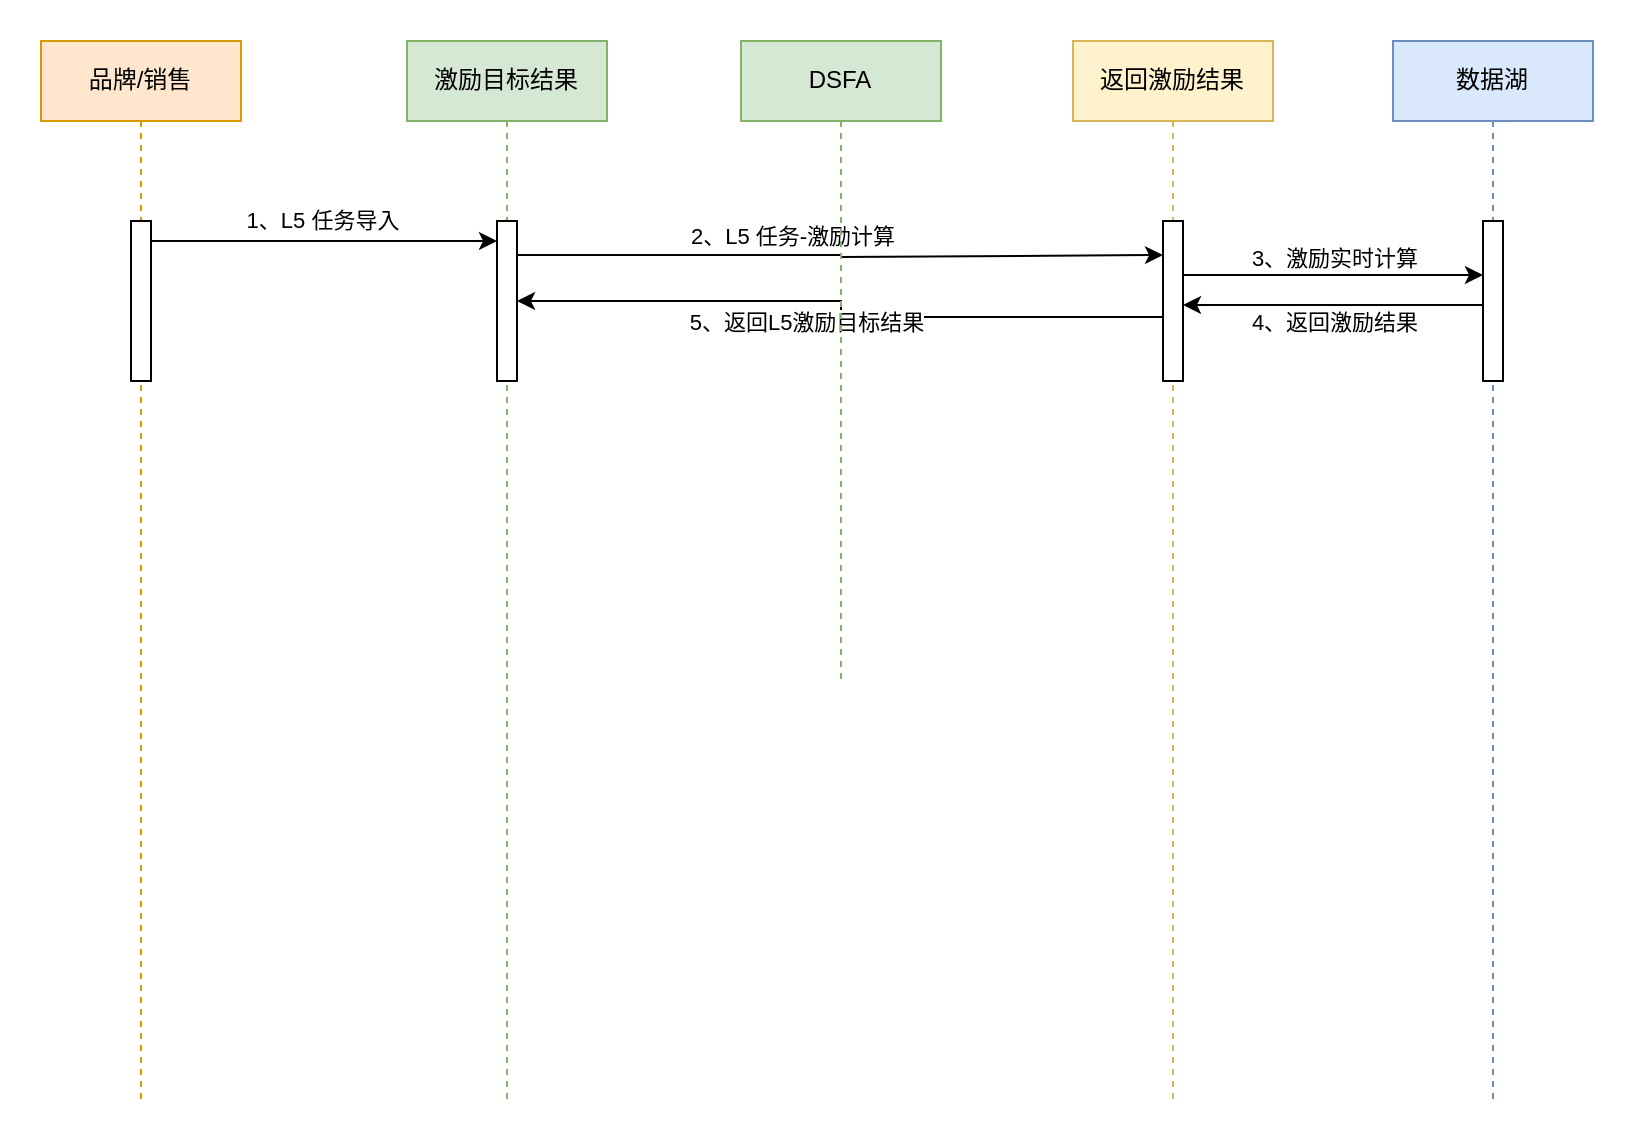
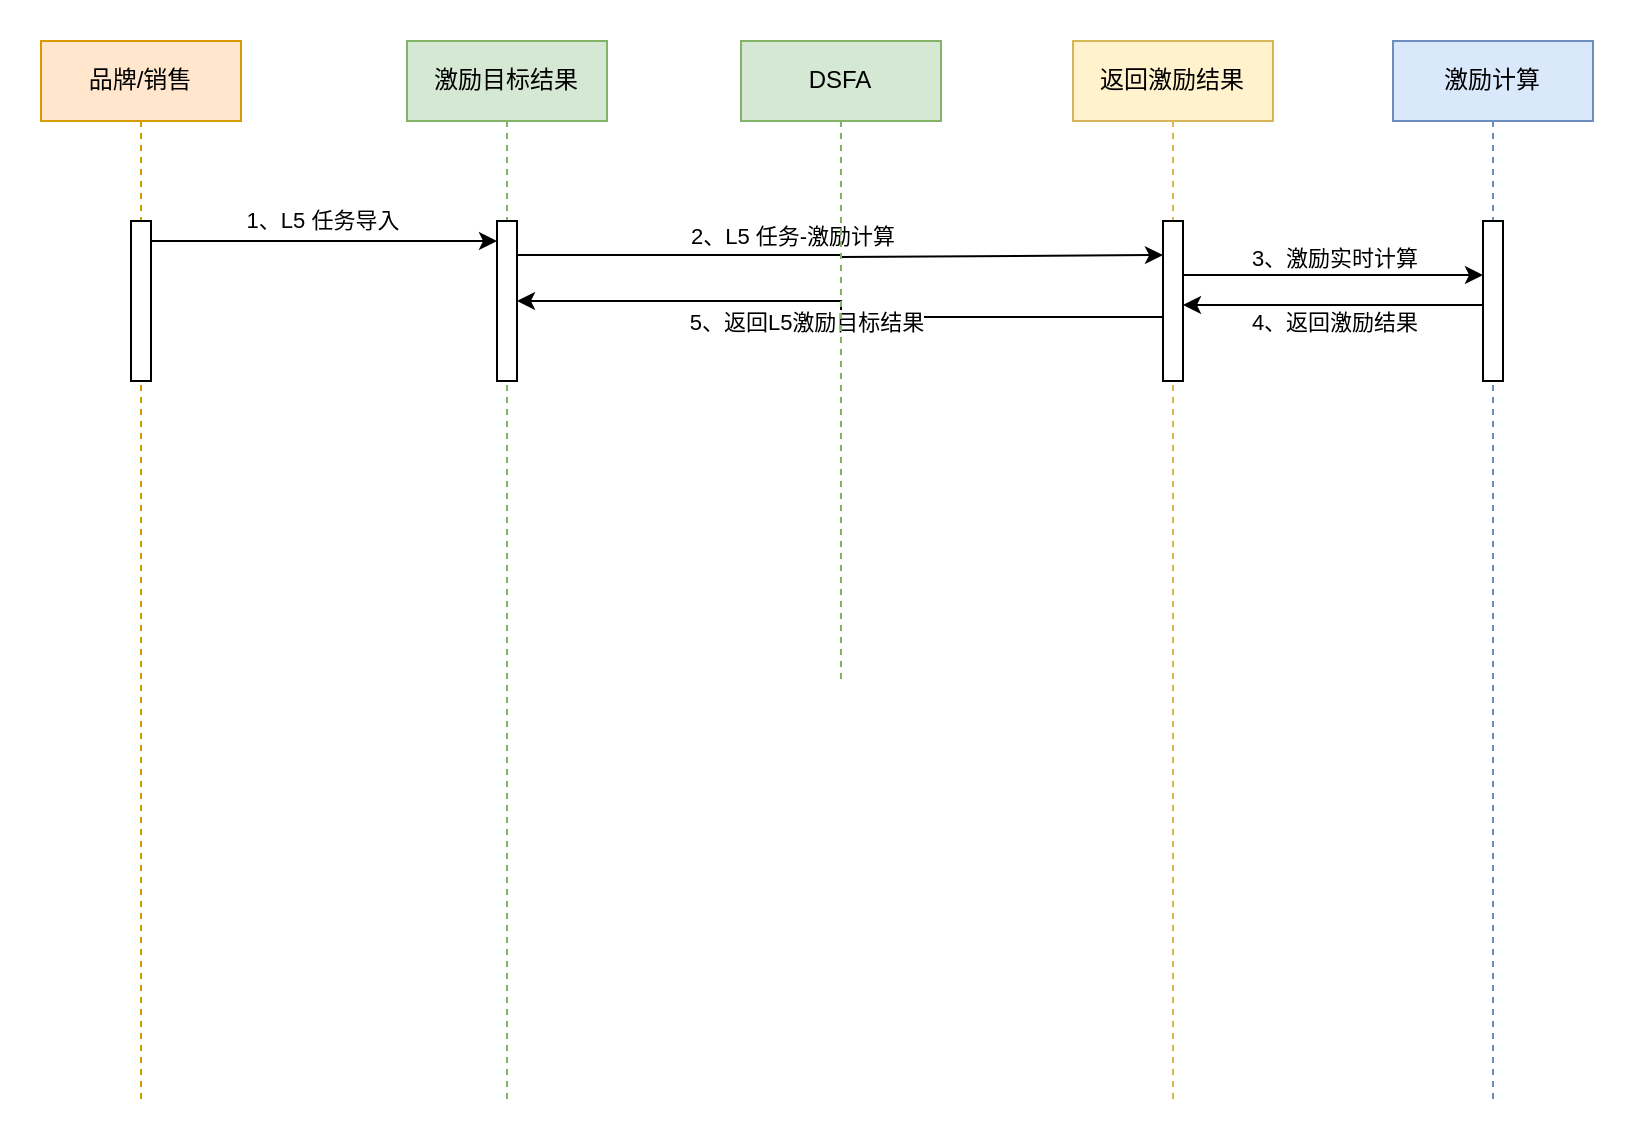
  <mxCell id="0" />
  <mxCell id="1" parent="0" />
  <mxCell id="2" value="品牌/销售" style="shape=umlLifeline;perimeter=lifelinePerimeter;whiteSpace=wrap;html=1;container=1;dropTarget=0;collapsible=0;recursiveResize=0;outlineConnect=0;portConstraint=eastwest;newEdgeStyle={&quot;curved&quot;:0,&quot;rounded&quot;:0};movable=0;resizable=0;rotatable=0;deletable=0;editable=0;locked=1;connectable=0;fillColor=#ffe6cc;strokeColor=#d79b00;" vertex="1" parent="1"><mxGeometry x="20" y="20" width="100" height="530" as="geometry" /></mxCell>
- <mxCell id="3" value="数据湖" style="shape=umlLifeline;perimeter=lifelinePerimeter;whiteSpace=wrap;html=1;container=1;dropTarget=0;collapsible=0;recursiveResize=0;outlineConnect=0;portConstraint=eastwest;newEdgeStyle={&quot;curved&quot;:0,&quot;rounded&quot;:0};movable=0;resizable=0;rotatable=0;deletable=0;editable=0;locked=1;connectable=0;fillColor=#dae8fc;strokeColor=#6c8ebf;" vertex="1" parent="1"><mxGeometry x="696" y="20" width="100" height="530" as="geometry" /></mxCell>
+ <mxCell id="3" value="激励计算" style="shape=umlLifeline;perimeter=lifelinePerimeter;whiteSpace=wrap;html=1;container=1;dropTarget=0;collapsible=0;recursiveResize=0;outlineConnect=0;portConstraint=eastwest;newEdgeStyle={&quot;curved&quot;:0,&quot;rounded&quot;:0};movable=0;resizable=0;rotatable=0;deletable=0;editable=0;locked=1;connectable=0;fillColor=#dae8fc;strokeColor=#6c8ebf;" vertex="1" parent="1"><mxGeometry x="696" y="20" width="100" height="530" as="geometry" /></mxCell>
  <mxCell id="4" value="返回激励结果" style="shape=umlLifeline;perimeter=lifelinePerimeter;whiteSpace=wrap;html=1;container=1;dropTarget=0;collapsible=0;recursiveResize=0;outlineConnect=0;portConstraint=eastwest;newEdgeStyle={&quot;curved&quot;:0,&quot;rounded&quot;:0};movable=0;resizable=0;rotatable=0;deletable=0;editable=0;locked=1;connectable=0;fillColor=#fff2cc;strokeColor=#d6b656;" vertex="1" parent="1"><mxGeometry x="536" y="20" width="100" height="530" as="geometry" /></mxCell>
  <mxCell id="5" value="激励目标结果" style="shape=umlLifeline;perimeter=lifelinePerimeter;whiteSpace=wrap;html=1;container=1;dropTarget=0;collapsible=0;recursiveResize=0;outlineConnect=0;portConstraint=eastwest;newEdgeStyle={&quot;curved&quot;:0,&quot;rounded&quot;:0};movable=0;resizable=0;rotatable=0;deletable=0;editable=0;locked=1;connectable=0;fillColor=#d5e8d4;strokeColor=#82b366;" vertex="1" parent="1"><mxGeometry x="203" y="20" width="100" height="530" as="geometry" /></mxCell>
  <mxCell id="6" value="" style="edgeStyle=orthogonalEdgeStyle;rounded=0;orthogonalLoop=1;jettySize=auto;html=1;curved=0;" edge="1" parent="1"><mxGeometry relative="1" as="geometry"><mxPoint x="75" y="120" as="sourcePoint" /><mxPoint x="248" y="120" as="targetPoint" /></mxGeometry></mxCell>
  <mxCell id="7" value="1、L5 任务导入" style="edgeLabel;html=1;align=center;verticalAlign=middle;resizable=0;points=[];" vertex="1" connectable="0" parent="6"><mxGeometry x="-0.193" y="1" relative="1" as="geometry"><mxPoint x="15" y="-10" as="offset" /></mxGeometry></mxCell>
  <mxCell id="8" value="" style="html=1;points=[[0,0,0,0,5],[0,1,0,0,-5],[1,0,0,0,5],[1,1,0,0,-5]];perimeter=orthogonalPerimeter;outlineConnect=0;targetShapes=umlLifeline;portConstraint=eastwest;newEdgeStyle={&quot;curved&quot;:0,&quot;rounded&quot;:0};" vertex="1" parent="1"><mxGeometry x="65" y="110" width="10" height="80" as="geometry" /></mxCell>
  <mxCell id="9" value="" style="edgeStyle=orthogonalEdgeStyle;rounded=0;orthogonalLoop=1;jettySize=auto;html=1;curved=0;" edge="1" parent="1" source="11"><mxGeometry relative="1" as="geometry"><mxPoint x="394" y="127" as="sourcePoint" /><mxPoint x="581" y="127" as="targetPoint" /><Array as="points"><mxPoint x="420" y="127" /><mxPoint x="581" y="128" /></Array></mxGeometry></mxCell>
  <mxCell id="10" value="2、L5 任务-激励计算" style="edgeLabel;html=1;align=center;verticalAlign=middle;resizable=0;points=[];" vertex="1" connectable="0" parent="9"><mxGeometry x="-0.195" y="1" relative="1" as="geometry"><mxPoint x="7" y="-9" as="offset" /></mxGeometry></mxCell>
  <mxCell id="11" value="" style="html=1;points=[[0,0,0,0,5],[0,1,0,0,-5],[1,0,0,0,5],[1,1,0,0,-5]];perimeter=orthogonalPerimeter;outlineConnect=0;targetShapes=umlLifeline;portConstraint=eastwest;newEdgeStyle={&quot;curved&quot;:0,&quot;rounded&quot;:0};" vertex="1" parent="1"><mxGeometry x="248" y="110" width="10" height="80" as="geometry" /></mxCell>
  <mxCell id="12" value="" style="edgeStyle=orthogonalEdgeStyle;rounded=0;orthogonalLoop=1;jettySize=auto;html=1;curved=0;" edge="1" parent="1"><mxGeometry relative="1" as="geometry"><mxPoint x="591" y="137" as="sourcePoint" /><mxPoint x="741" y="137" as="targetPoint" /></mxGeometry></mxCell>
  <mxCell id="13" value="3、激励实时计算" style="edgeLabel;html=1;align=center;verticalAlign=middle;resizable=0;points=[];" vertex="1" connectable="0" parent="12"><mxGeometry x="-0.154" y="1" relative="1" as="geometry"><mxPoint x="12" y="-8" as="offset" /></mxGeometry></mxCell>
  <mxCell id="14" value="" style="edgeStyle=orthogonalEdgeStyle;rounded=0;orthogonalLoop=1;jettySize=auto;html=1;curved=0;" edge="1" parent="1" target="11"><mxGeometry relative="1" as="geometry"><mxPoint x="581" y="157" as="sourcePoint" /><mxPoint x="394" y="157" as="targetPoint" /><Array as="points"><mxPoint x="420" y="158" /><mxPoint x="420" y="150" /></Array></mxGeometry></mxCell>
  <mxCell id="15" value="5、返回L5激励目标结果" style="edgeLabel;html=1;align=center;verticalAlign=middle;resizable=0;points=[];" vertex="1" connectable="0" parent="14"><mxGeometry x="0.23" y="-2" relative="1" as="geometry"><mxPoint x="16" y="12" as="offset" /></mxGeometry></mxCell>
  <mxCell id="16" value="" style="html=1;points=[[0,0,0,0,5],[0,1,0,0,-5],[1,0,0,0,5],[1,1,0,0,-5]];perimeter=orthogonalPerimeter;outlineConnect=0;targetShapes=umlLifeline;portConstraint=eastwest;newEdgeStyle={&quot;curved&quot;:0,&quot;rounded&quot;:0};" vertex="1" parent="1"><mxGeometry x="581" y="110" width="10" height="80" as="geometry" /></mxCell>
  <mxCell id="17" value="" style="edgeStyle=orthogonalEdgeStyle;rounded=0;orthogonalLoop=1;jettySize=auto;html=1;curved=0;" edge="1" parent="1"><mxGeometry relative="1" as="geometry"><mxPoint x="741" y="152.029" as="sourcePoint" /><mxPoint x="591" y="152" as="targetPoint" /></mxGeometry></mxCell>
  <mxCell id="18" value="4、返回激励结果" style="edgeLabel;html=1;align=center;verticalAlign=middle;resizable=0;points=[];" vertex="1" connectable="0" parent="17"><mxGeometry x="0.214" relative="1" as="geometry"><mxPoint x="16" y="8" as="offset" /></mxGeometry></mxCell>
  <mxCell id="19" value="" style="html=1;points=[[0,0,0,0,5],[0,1,0,0,-5],[1,0,0,0,5],[1,1,0,0,-5]];perimeter=orthogonalPerimeter;outlineConnect=0;targetShapes=umlLifeline;portConstraint=eastwest;newEdgeStyle={&quot;curved&quot;:0,&quot;rounded&quot;:0};" vertex="1" parent="1"><mxGeometry x="741" y="110" width="10" height="80" as="geometry" /></mxCell>
  <mxCell id="20" value="DSFA" style="shape=umlLifeline;perimeter=lifelinePerimeter;whiteSpace=wrap;html=1;container=1;dropTarget=0;collapsible=0;recursiveResize=0;outlineConnect=0;portConstraint=eastwest;newEdgeStyle={&quot;curved&quot;:0,&quot;rounded&quot;:0};movable=0;resizable=0;rotatable=0;deletable=0;editable=0;locked=1;connectable=0;fillColor=#d5e8d4;strokeColor=#82b366;" vertex="1" parent="1"><mxGeometry x="370" y="20" width="100" height="320" as="geometry" /></mxCell>
